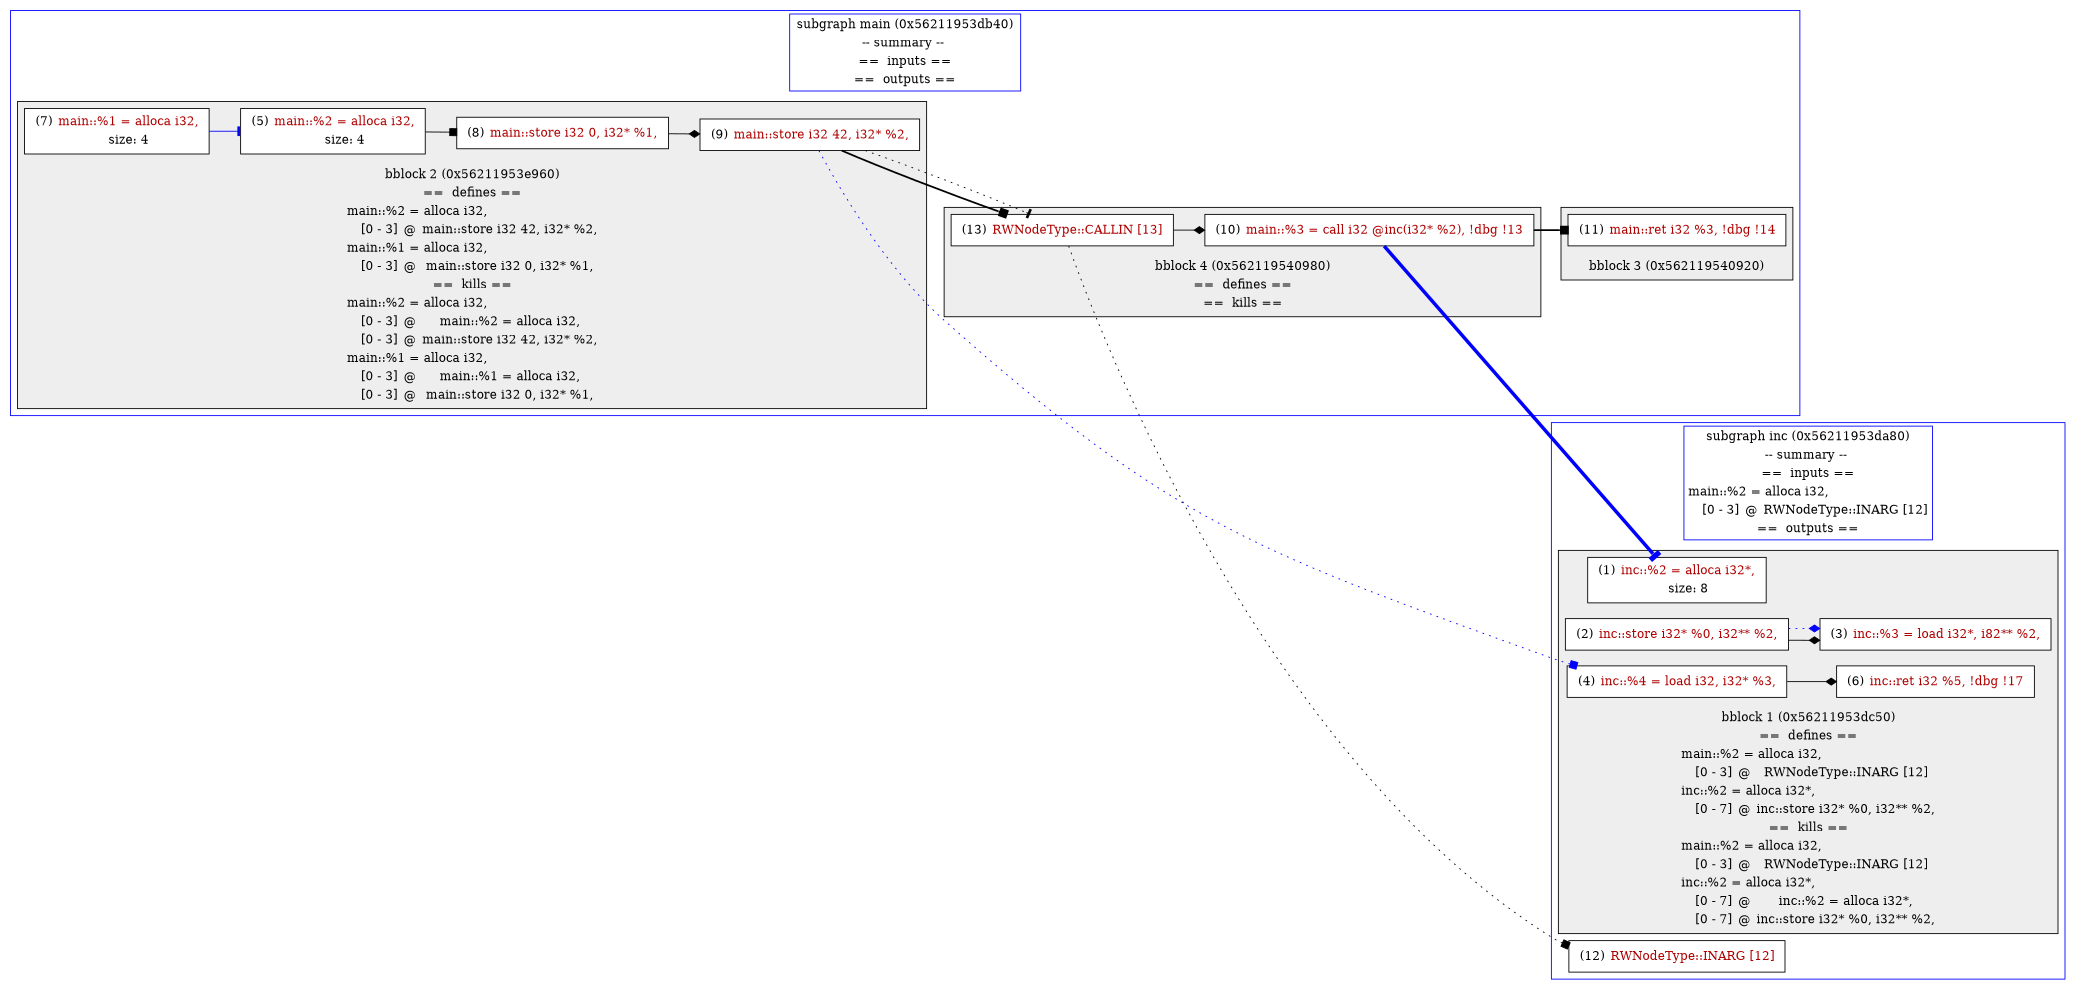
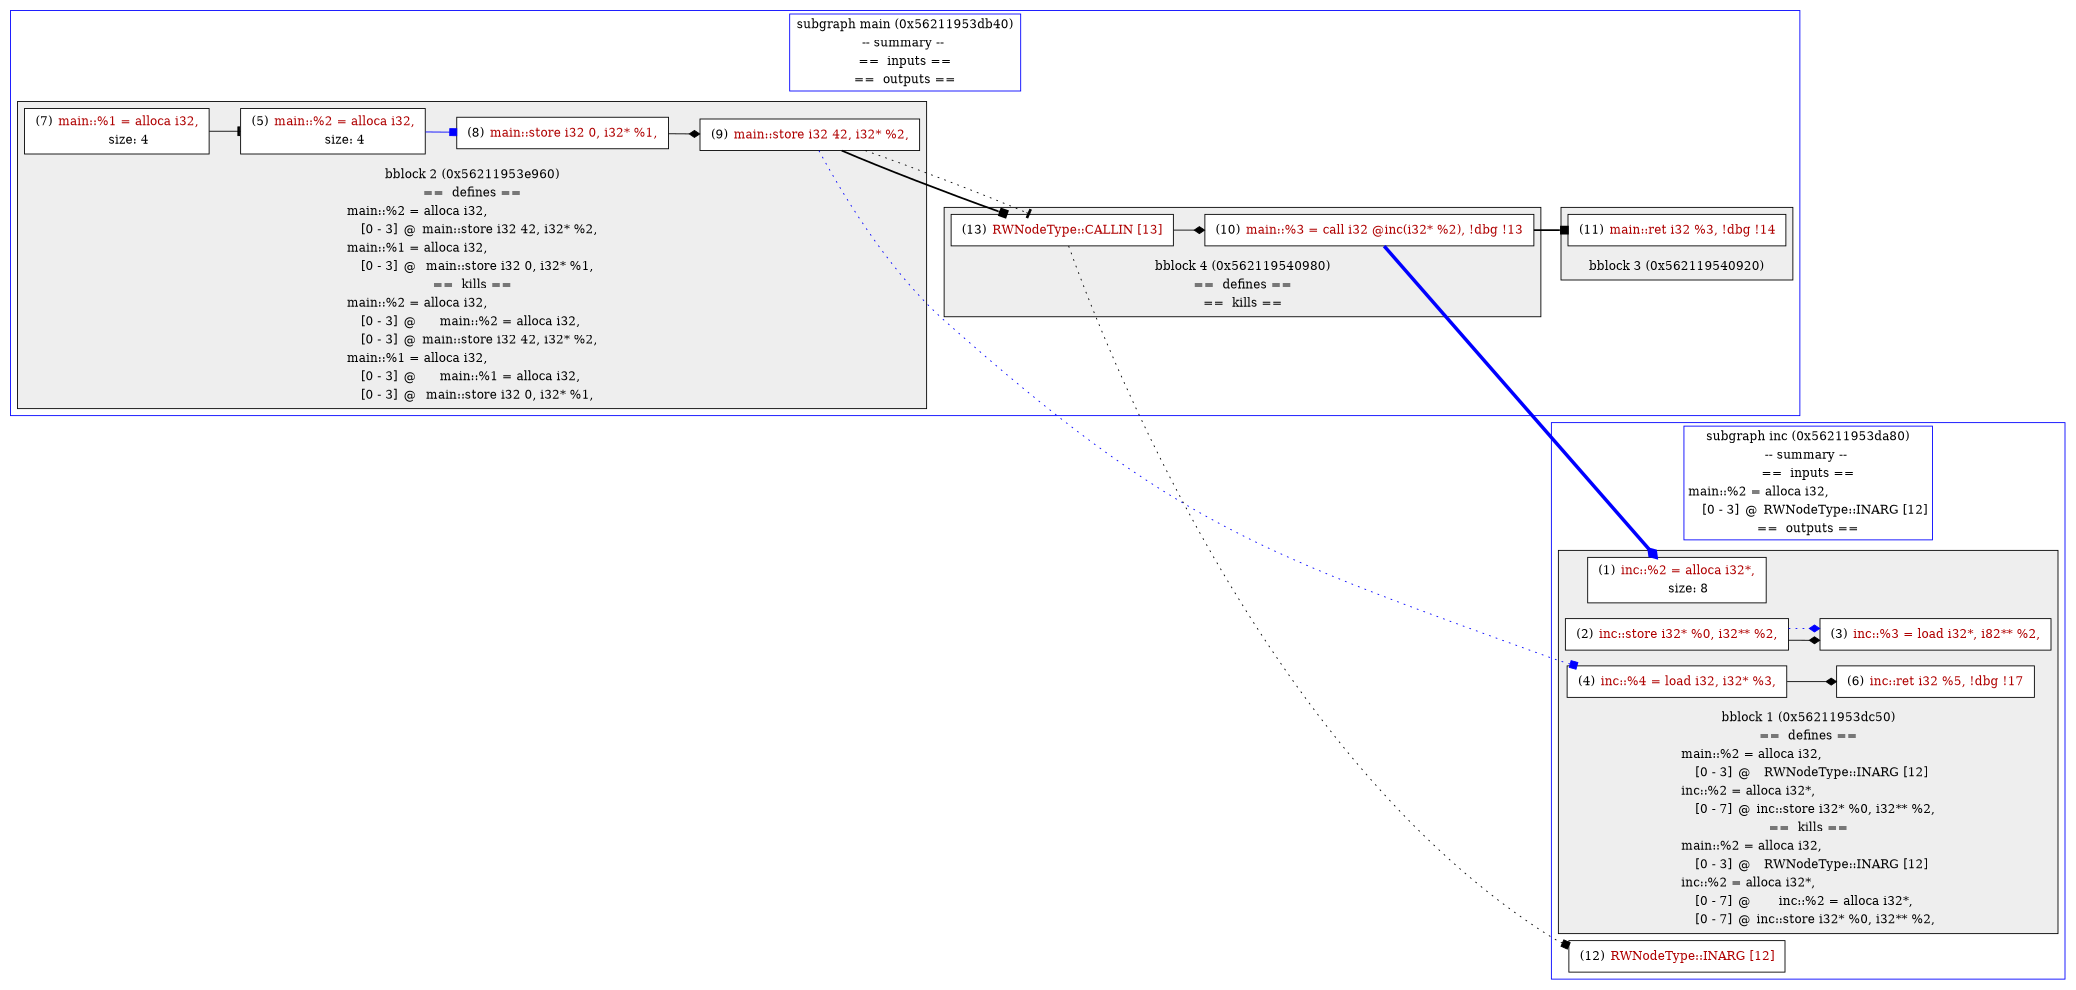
  digraph {
    compound=true
    rankdir=LR
    node [fillcolor=white shape=box style=filled]
    edge [arrowhead=diamond constraint=true]
    n1 [label=<<table border="0"><tr><td>(1)</td> <td><font color="#af0000">inc::%2 = alloca i32*,</font></td></tr> <tr><td></td><td>size: 8</td></tr> </table>>]
    n2 [label=<<table border="0"><tr><td>(2)</td> <td><font color="#af0000">inc::store i32* %0, i32** %2,</font></td></tr> </table>>]
    n3 [label=<<table border="0"><tr><td>(3)</td> <td><font color="#af0000">inc::%3 = load i32*, i82** %2,</font></td></tr> </table>>]
    n4 [label=<<table border="0"><tr><td>(4)</td> <td><font color="#af0000">inc::%4 = load i32, i32* %3,</font></td></tr> </table>>]
    n5 [label=<<table border="0"><tr><td>(6)</td> <td><font color="#af0000">inc::ret i32 %5, !dbg !17</font></td></tr> </table>>]
    n6 [label=<<table border="0"><tr><td>(12)</td> <td><font color="#af0000">RWNodeType::INARG [12]</font></td></tr> </table>>]
    n7 [label=<<table border="0"><tr><td>(7)</td> <td><font color="#af0000">main::%1 = alloca i32,</font></td></tr> <tr><td></td><td>size: 4</td></tr> </table>>]
    n8 [label=<<table border="0"><tr><td>(5)</td> <td><font color="#af0000">main::%2 = alloca i32,</font></td></tr> <tr><td></td><td>size: 4</td></tr> </table>>]
    n9 [label=<<table border="0"><tr><td>(8)</td> <td><font color="#af0000">main::store i32 0, i32* %1,</font></td></tr> </table>>]
    n10 [label=<<table border="0"><tr><td>(9)</td> <td><font color="#af0000">main::store i32 42, i32* %2,</font></td></tr> </table>>]
    n11 [label=<<table border="0"><tr><td>(13)</td> <td><font color="#af0000">RWNodeType::CALLIN [13]</font></td></tr> </table>>]
    n12 [label=<<table border="0"><tr><td>(10)</td> <td><font color="#af0000">main::%3 = call i32 @inc(i32* %2), !dbg !13</font></td></tr> </table>>]
    n13 [label=<<table border="0"><tr><td>(11)</td> <td><font color="#af0000">main::ret i32 %3, !dbg !14</font></td></tr> </table>>]
    subgraph cluster_1 {
      color=blue
      fillcolor=white
      label=<<table cellborder="0"><tr><td colspan="4">subgraph inc (0x56211953da80)</td></tr> <tr><td colspan="4">-- summary -- </td></tr> <tr><td colspan="4">==  inputs ==</td></tr><tr><td align="left" colspan="4">main::%2 = alloca i32,</td></tr><tr><td>&nbsp;&nbsp;</td><td>[0 - 3]</td><td>@</td><td>RWNodeType::INARG [12]</td></tr> <tr><td colspan="4">==  outputs ==</td></tr></table>>
      style=filled
      n6
      subgraph cluster_2 {
        color=black
        fillcolor="#eeeeee"
        label=<<table border="0"> <tr><td colspan="4">bblock 1 (0x56211953dc50)</td></tr><tr><td colspan="4">==  defines ==</td></tr><tr><td align="left" colspan="4">main::%2 = alloca i32,</td></tr><tr><td>&nbsp;&nbsp;</td><td>[0 - 3]</td><td>@</td><td>RWNodeType::INARG [12]</td></tr> <tr><td align="left" colspan="4">inc::%2 = alloca i32*,</td></tr><tr><td>&nbsp;&nbsp;</td><td>[0 - 7]</td><td>@</td><td>inc::store i32* %0, i32** %2,</td></tr> <tr><td colspan="4">==  kills ==</td></tr><tr><td align="left" colspan="4">main::%2 = alloca i32,</td></tr><tr><td>&nbsp;&nbsp;</td><td>[0 - 3]</td><td>@</td><td>RWNodeType::INARG [12]</td></tr> <tr><td align="left" colspan="4">inc::%2 = alloca i32*,</td></tr><tr><td>&nbsp;&nbsp;</td><td>[0 - 7]</td><td>@</td><td>inc::%2 = alloca i32*,</td></tr> <tr><td>&nbsp;&nbsp;</td><td>[0 - 7]</td><td>@</td><td>inc::store i32* %0, i32** %2,</td></tr> </table>>
        labelloc=b
        style=filled
        n1
        n2
        n3
        n4
        n5
      }
    }
    subgraph cluster_3 {
      color=blue
      fillcolor=white
      label=<<table cellborder="0"><tr><td colspan="4">subgraph main (0x56211953db40)</td></tr> <tr><td colspan="4">-- summary -- </td></tr> <tr><td colspan="4">==  inputs ==</td></tr><tr><td colspan="4">==  outputs ==</td></tr></table>>
      style=filled
      subgraph cluster_4 {
        color=black
        fillcolor="#eeeeee"
        label=<<table border="0"> <tr><td colspan="4">bblock 2 (0x56211953e960)</td></tr><tr><td colspan="4">==  defines ==</td></tr><tr><td align="left" colspan="4">main::%2 = alloca i32,</td></tr><tr><td>&nbsp;&nbsp;</td><td>[0 - 3]</td><td>@</td><td>main::store i32 42, i32* %2,</td></tr> <tr><td align="left" colspan="4">main::%1 = alloca i32,</td></tr><tr><td>&nbsp;&nbsp;</td><td>[0 - 3]</td><td>@</td><td>main::store i32 0, i32* %1,</td></tr> <tr><td colspan="4">==  kills ==</td></tr><tr><td align="left" colspan="4">main::%2 = alloca i32,</td></tr><tr><td>&nbsp;&nbsp;</td><td>[0 - 3]</td><td>@</td><td>main::%2 = alloca i32,</td></tr> <tr><td>&nbsp;&nbsp;</td><td>[0 - 3]</td><td>@</td><td>main::store i32 42, i32* %2,</td></tr> <tr><td align="left" colspan="4">main::%1 = alloca i32,</td></tr><tr><td>&nbsp;&nbsp;</td><td>[0 - 3]</td><td>@</td><td>main::%1 = alloca i32,</td></tr> <tr><td>&nbsp;&nbsp;</td><td>[0 - 3]</td><td>@</td><td>main::store i32 0, i32* %1,</td></tr> </table>>
        labelloc=b
        style=filled
        n7
        n8
        n9
        n10
      }
      subgraph cluster_5 {
        color=black
        fillcolor="#eeeeee"
        label=<<table border="0"> <tr><td colspan="4">bblock 4 (0x562119540980)</td></tr><tr><td colspan="4">==  defines ==</td></tr><tr><td colspan="4">==  kills ==</td></tr></table>>
        labelloc=b
        style=filled
        n11
        n12
      }
      subgraph cluster_6 {
        color=black
        fillcolor="#eeeeee"
        label=<<table border="0"> <tr><td colspan="4">bblock 3 (0x562119540920)</td></tr></table>>
        labelloc=b
        style=filled
        n13
      }
    }
    n2 -> n3
    n2 -> n3 [color=blue constraint=false style=dotted]
    n4 -> n5
-   n7 -> n8 [arrowhead=tee color=blue]
-   n8 -> n9 [arrowhead=box]
+   n7 -> n8 [arrowhead=tee]
+   n8 -> n9 [arrowhead=box color=blue]
    n9 -> n10
    n10 -> n4 [arrowhead=box color=blue constraint=false style=dotted]
    n10 -> n11 [arrowhead=box penwidth=2]
    n10 -> n11 [arrowhead=tee constraint=false style=dotted]
    n11 -> n6 [arrowhead=box constraint=false style=dotted]
    n11 -> n12
-   n12 -> n1 [arrowhead=tee color=blue penwidth=4 constraint=""]
+   n12 -> n1 [color=blue penwidth=4 constraint=""]
    n12 -> n13 [arrowhead=box penwidth=2]
  }
